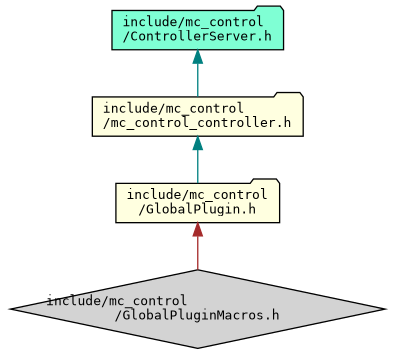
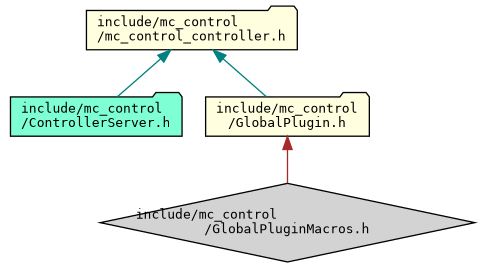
  digraph {
    fontname="DejaVu Sans Mono"
    node [color=black fillcolor=lightyellow fontname="DejaVu Sans Mono" fontsize=10 shape=folder style=filled]
    edge [color=teal dir=back fontname="DejaVu Sans Mono" fontsize=10 labelfontname=Helvetica labelfontsize=10 style=solid]
    n1 [fillcolor=aquamarine fontcolor=black height=0.2 label="include/mc_control\l/ControllerServer.h" width=0.4]
    n2 [height=0.2 label="include/mc_control\l/mc_control_controller.h" width=0.4]
    n3 [height=0.2 label="include/mc_control\l/GlobalPlugin.h" width=0.4]
    n4 [fillcolor=lightgrey height=0.2 label="include/mc_control\l/GlobalPluginMacros.h" shape=diamond width=0.4]
-   n1 -> n2
+   n2 -> n1
    n2 -> n3
    n3 -> n4 [color=brown]
  }
